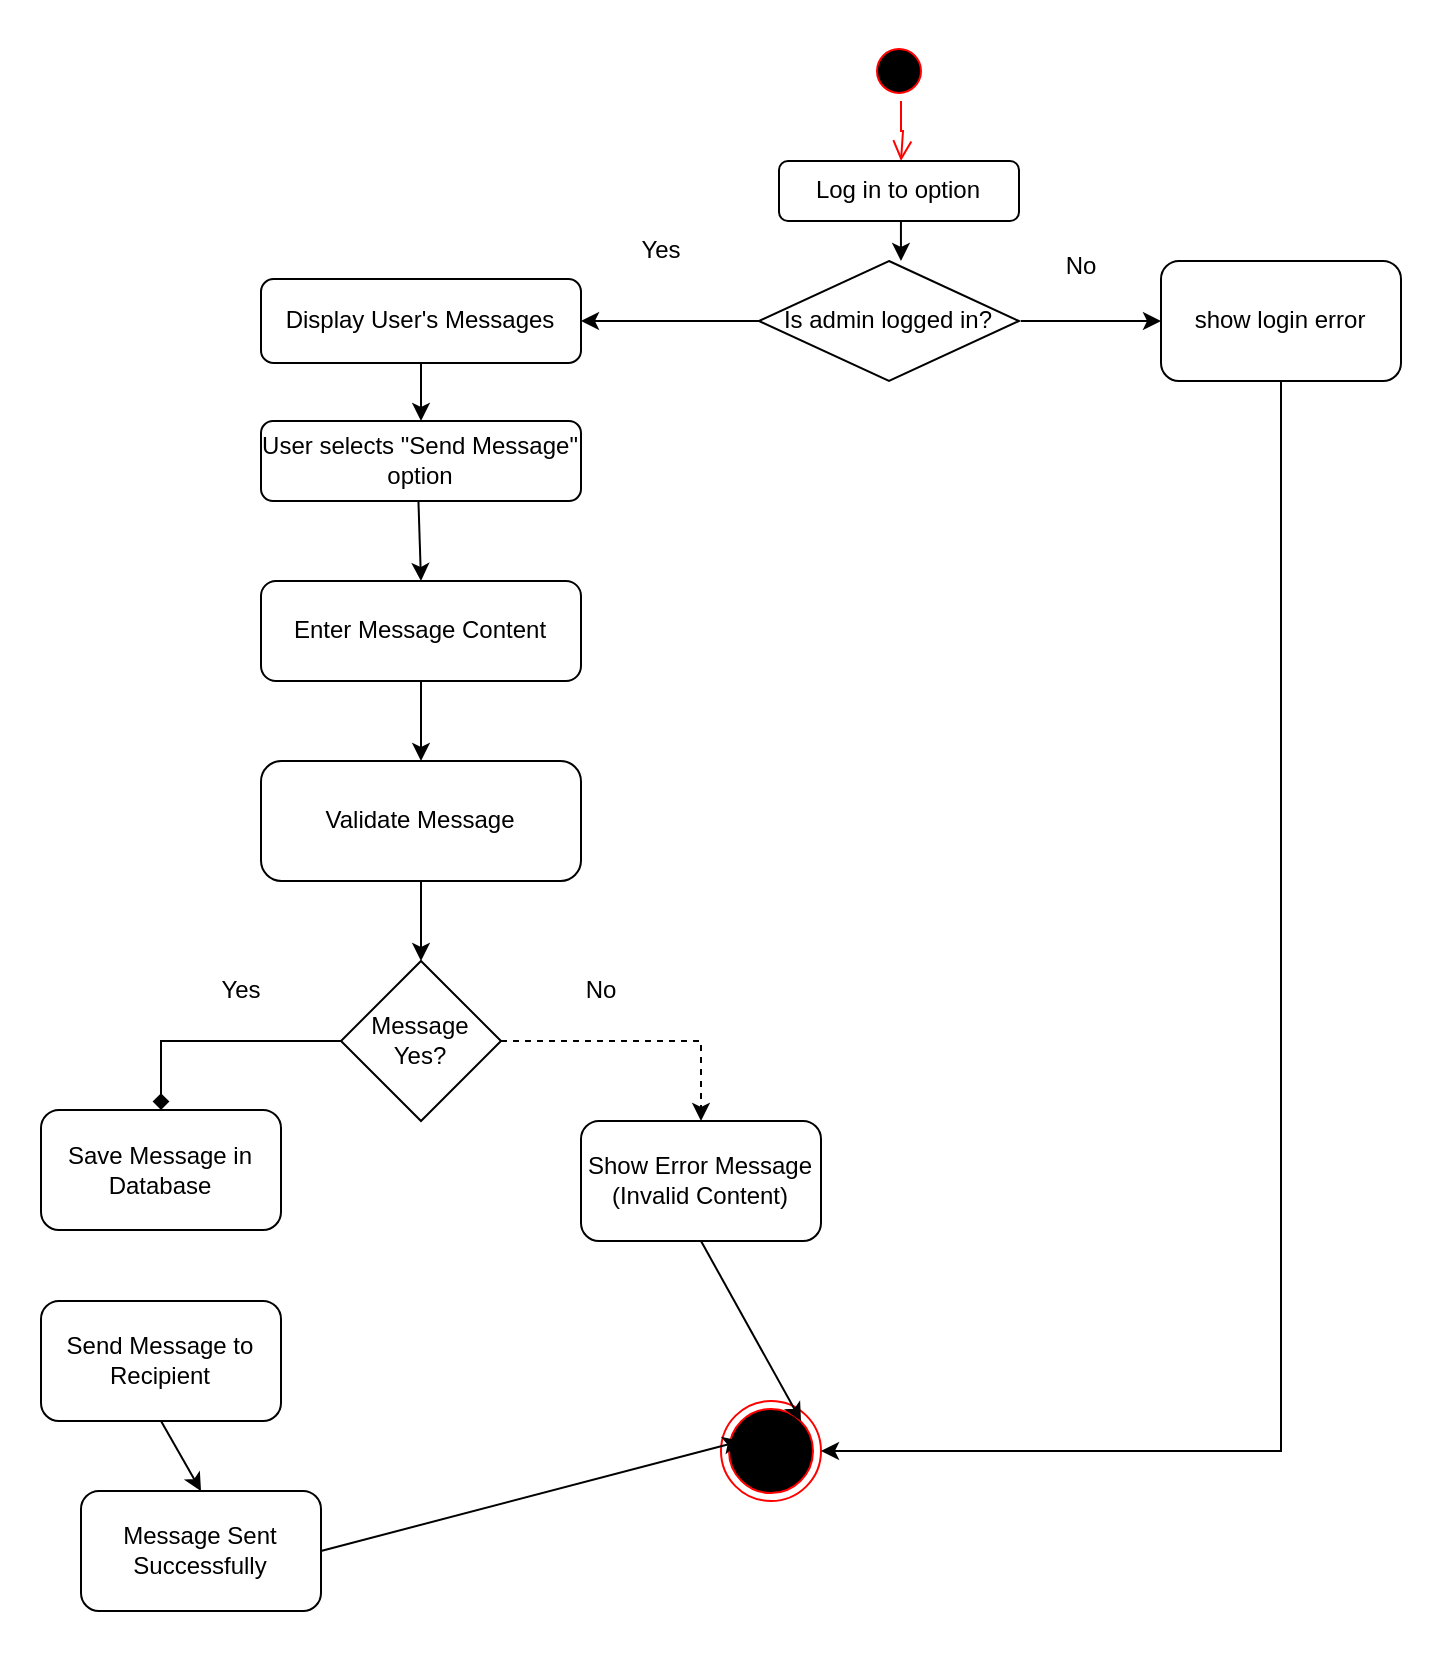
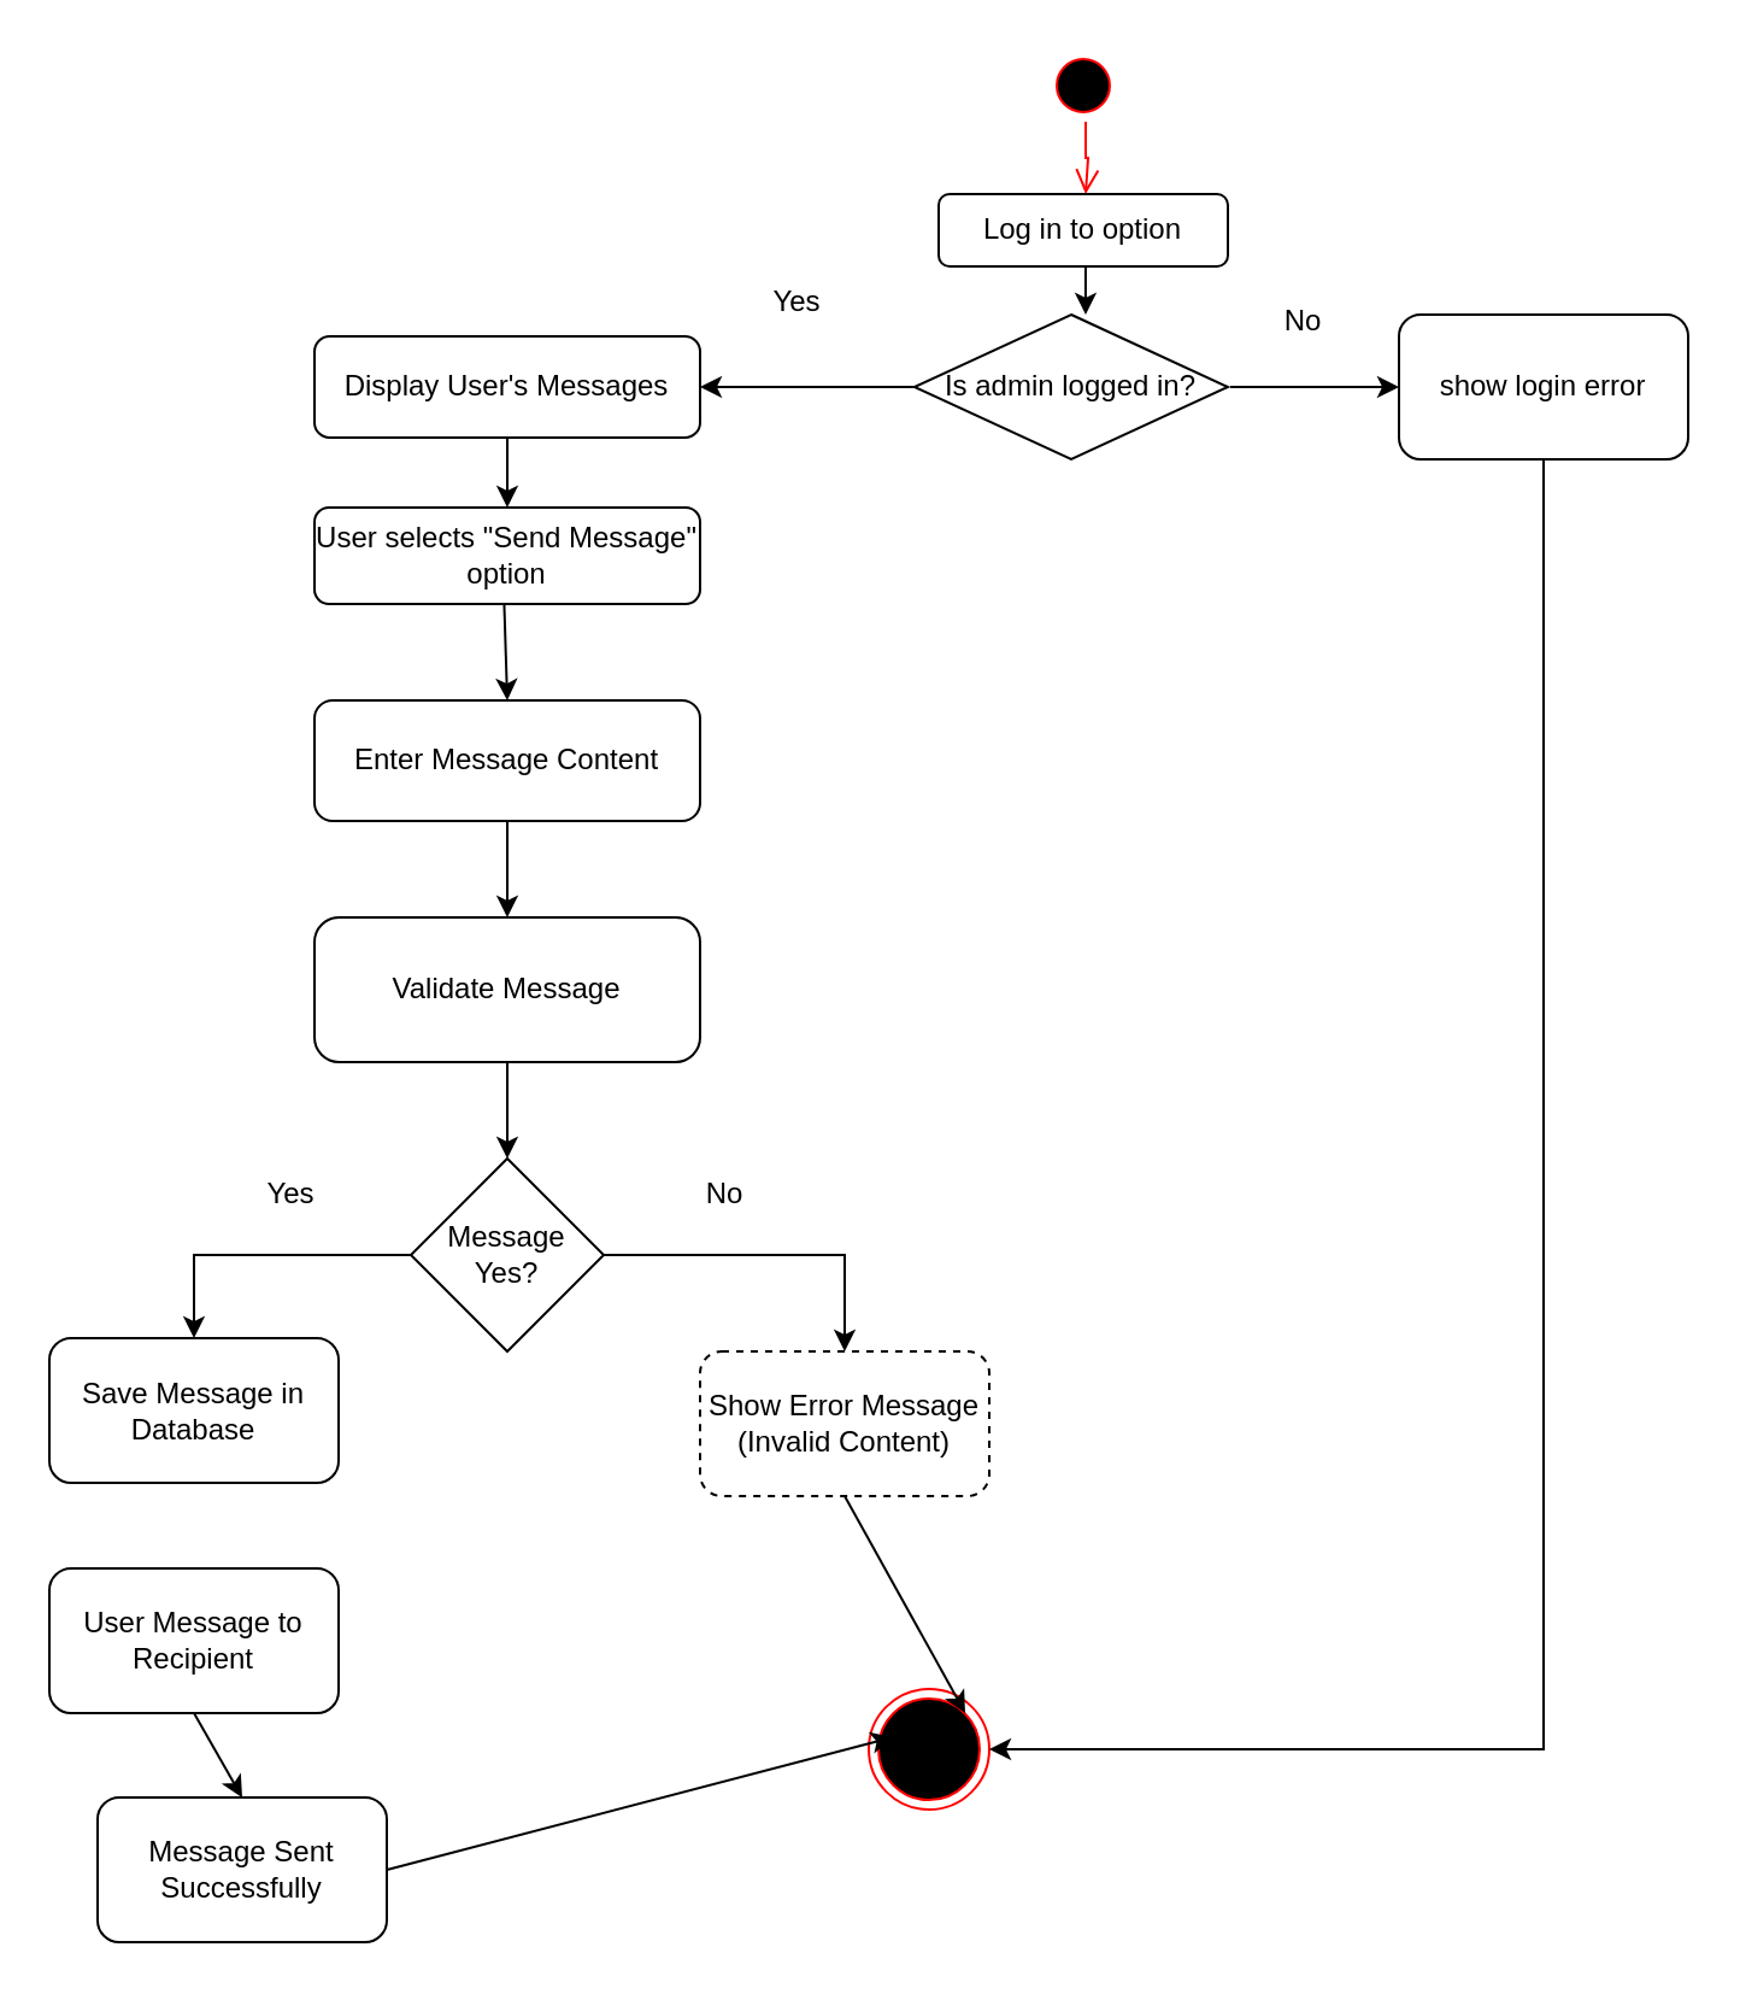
  <mxCell id="0" />
  <mxCell id="1" parent="0" />
  <mxCell id="2" value="" style="ellipse;html=1;shape=startState;fillColor=#000000;strokeColor=#ff0000;" parent="1" vertex="1"><mxGeometry x="434" y="20" width="30" height="30" as="geometry" /></mxCell>
  <mxCell id="3" value="" style="edgeStyle=orthogonalEdgeStyle;html=1;verticalAlign=bottom;endArrow=open;endSize=8;strokeColor=#ff0000;rounded=0;" parent="1" source="2" edge="1"><mxGeometry relative="1" as="geometry"><mxPoint x="450" y="80" as="targetPoint" /><Array as="points"><mxPoint x="450" y="65" /><mxPoint x="451" y="65" /></Array></mxGeometry></mxCell>
  <mxCell id="4" value="Log in to option" style="rounded=1;whiteSpace=wrap;html=1;" parent="1" vertex="1"><mxGeometry x="389" y="80" width="120" height="30" as="geometry" /></mxCell>
  <mxCell id="5" value="Is admin logged in?" style="rhombus;whiteSpace=wrap;html=1;" parent="1" vertex="1"><mxGeometry x="379" y="130" width="130" height="60" as="geometry" /></mxCell>
  <mxCell id="6" value="" style="endArrow=classic;html=1;rounded=0;exitX=0.508;exitY=1;exitDx=0;exitDy=0;exitPerimeter=0;" parent="1" source="4" edge="1"><mxGeometry width="50" height="50" relative="1" as="geometry"><mxPoint x="370" y="320" as="sourcePoint" /><mxPoint x="450" y="130" as="targetPoint" /></mxGeometry></mxCell>
  <mxCell id="7" value="" style="endArrow=classic;html=1;rounded=0;" parent="1" edge="1"><mxGeometry width="50" height="50" relative="1" as="geometry"><mxPoint x="380" y="160" as="sourcePoint" /><mxPoint x="290" y="160" as="targetPoint" /></mxGeometry></mxCell>
  <mxCell id="8" value="Display User's Messages" style="rounded=1;whiteSpace=wrap;html=1;" parent="1" vertex="1"><mxGeometry x="130" y="139" width="160" height="42" as="geometry" /></mxCell>
  <mxCell id="9" value="" style="endArrow=classic;html=1;rounded=0;exitX=0.5;exitY=1;exitDx=0;exitDy=0;exitPerimeter=0;" parent="1" source="25" edge="1"><mxGeometry width="50" height="50" relative="1" as="geometry"><mxPoint x="210" y="300" as="sourcePoint" /><mxPoint x="210" y="240" as="targetPoint" /></mxGeometry></mxCell>
  <mxCell id="10" value="Yes" style="text;html=1;align=center;verticalAlign=middle;resizable=0;points=[];autosize=1;strokeColor=none;fillColor=none;" parent="1" vertex="1"><mxGeometry x="310" y="110" width="40" height="30" as="geometry" /></mxCell>
  <mxCell id="11" value="" style="endArrow=classic;html=1;rounded=0;" parent="1" edge="1"><mxGeometry width="50" height="50" relative="1" as="geometry"><mxPoint x="510" y="160" as="sourcePoint" /><mxPoint x="580" y="160" as="targetPoint" /></mxGeometry></mxCell>
  <mxCell id="12" value="No" style="text;html=1;align=center;verticalAlign=middle;resizable=0;points=[];autosize=1;strokeColor=none;fillColor=none;" parent="1" vertex="1"><mxGeometry x="520" y="118" width="40" height="30" as="geometry" /></mxCell>
  <mxCell id="13" value="show login error" style="rounded=1;whiteSpace=wrap;html=1;" parent="1" vertex="1"><mxGeometry x="580" y="130" width="120" height="60" as="geometry" /></mxCell>
  <mxCell id="14" value="" style="ellipse;html=1;shape=endState;fillColor=#000000;strokeColor=#ff0000;" parent="1" vertex="1"><mxGeometry x="640" y="430" height="30" as="geometry" /></mxCell>
  <mxCell id="15" value="" style="endArrow=classic;html=1;rounded=0;exitX=0.492;exitY=1;exitDx=0;exitDy=0;exitPerimeter=0;" parent="1" source="25" edge="1"><mxGeometry width="50" height="50" relative="1" as="geometry"><mxPoint x="210.05" y="360" as="sourcePoint" /><mxPoint x="210" y="290" as="targetPoint" /></mxGeometry></mxCell>
  <mxCell id="16" value="Enter Message Content" style="rounded=1;whiteSpace=wrap;html=1;" parent="1" vertex="1"><mxGeometry x="130" y="290" width="160" height="50" as="geometry" /></mxCell>
  <mxCell id="17" value="" style="endArrow=classic;html=1;rounded=0;exitX=0.5;exitY=1;exitDx=0;exitDy=0;" parent="1" source="16" edge="1"><mxGeometry width="50" height="50" relative="1" as="geometry"><mxPoint x="220" y="420" as="sourcePoint" /><mxPoint x="210" y="380" as="targetPoint" /><Array as="points" /></mxGeometry></mxCell>
  <mxCell id="18" value="" style="ellipse;html=1;shape=endState;fillColor=#000000;strokeColor=#ff0000;" parent="1" vertex="1"><mxGeometry x="360" y="700" width="50" height="50" as="geometry" /></mxCell>
  <mxCell id="19" value="" style="endArrow=classic;html=1;rounded=0;exitX=0.5;exitY=1;exitDx=0;exitDy=0;exitPerimeter=0;" parent="1" source="13" target="18" edge="1"><mxGeometry width="50" height="50" relative="1" as="geometry"><mxPoint x="520" y="400" as="sourcePoint" /><mxPoint x="640" y="510" as="targetPoint" /><Array as="points"><mxPoint x="640" y="380" /><mxPoint x="640" y="725" /></Array></mxGeometry></mxCell>
  <mxCell id="20" value="Validate Message" style="rounded=1;whiteSpace=wrap;html=1;arcSize=17;" parent="1" vertex="1"><mxGeometry x="130" y="380" width="160" height="60" as="geometry" /></mxCell>
- <mxCell id="21" value="" style="endArrow=classic;html=1;rounded=0;exitX=1;exitY=0.5;exitDx=0;exitDy=0;exitPerimeter=0;entryX=0.5;entryY=0;entryDx=0;entryDy=0;dashed=1;" parent="1" source="23" target="33" edge="1"><mxGeometry width="50" height="50" relative="1" as="geometry"><mxPoint x="260" y="530" as="sourcePoint" /><mxPoint x="370" y="520" as="targetPoint" /><Array as="points"><mxPoint x="350" y="520" /></Array></mxGeometry></mxCell>
+ <mxCell id="21" value="" style="endArrow=classic;html=1;rounded=0;exitX=1;exitY=0.5;exitDx=0;exitDy=0;exitPerimeter=0;entryX=0.5;entryY=0;entryDx=0;entryDy=0;" parent="1" source="23" target="33" edge="1"><mxGeometry width="50" height="50" relative="1" as="geometry"><mxPoint x="260" y="530" as="sourcePoint" /><mxPoint x="370" y="520" as="targetPoint" /><Array as="points"><mxPoint x="350" y="520" /></Array></mxGeometry></mxCell>
  <mxCell id="22" value="" style="endArrow=classic;html=1;rounded=0;exitX=0.5;exitY=1;exitDx=0;exitDy=0;exitPerimeter=0;" parent="1" source="20" edge="1"><mxGeometry width="50" height="50" relative="1" as="geometry"><mxPoint x="400" y="550" as="sourcePoint" /><mxPoint x="210" y="480" as="targetPoint" /></mxGeometry></mxCell>
  <mxCell id="23" value="Message Yes?" style="rhombus;whiteSpace=wrap;html=1;" vertex="1" parent="1"><mxGeometry x="170" y="480" width="80" height="80" as="geometry" /></mxCell>
  <mxCell id="24" value="" style="endArrow=classic;html=1;rounded=0;exitX=0.5;exitY=1;exitDx=0;exitDy=0;exitPerimeter=0;" edge="1" parent="1" source="8" target="25"><mxGeometry width="50" height="50" relative="1" as="geometry"><mxPoint x="210" y="181" as="sourcePoint" /><mxPoint x="210" y="240" as="targetPoint" /></mxGeometry></mxCell>
  <mxCell id="25" value="User selects &quot;Send Message&quot; option" style="rounded=1;whiteSpace=wrap;html=1;" parent="1" vertex="1"><mxGeometry x="130" y="210" width="160" height="40" as="geometry" /></mxCell>
- <mxCell id="26" value="" style="endArrow=diamond;html=1;rounded=0;exitX=0;exitY=0.5;exitDx=0;exitDy=0;entryX=0.5;entryY=0;entryDx=0;entryDy=0;entryPerimeter=0;" edge="1" parent="1" source="23" target="29"><mxGeometry width="50" height="50" relative="1" as="geometry"><mxPoint x="280" y="680" as="sourcePoint" /><mxPoint x="20" y="520" as="targetPoint" /><Array as="points"><mxPoint x="80" y="520" /></Array></mxGeometry></mxCell>
+ <mxCell id="26" value="" style="endArrow=classic;html=1;rounded=0;exitX=0;exitY=0.5;exitDx=0;exitDy=0;entryX=0.5;entryY=0;entryDx=0;entryDy=0;entryPerimeter=0;" edge="1" parent="1" source="23" target="29"><mxGeometry width="50" height="50" relative="1" as="geometry"><mxPoint x="280" y="680" as="sourcePoint" /><mxPoint x="20" y="520" as="targetPoint" /><Array as="points"><mxPoint x="80" y="520" /></Array></mxGeometry></mxCell>
  <mxCell id="27" value="No" style="text;html=1;align=center;verticalAlign=middle;resizable=0;points=[];autosize=1;strokeColor=none;fillColor=none;" vertex="1" parent="1"><mxGeometry x="280" y="480" width="40" height="30" as="geometry" /></mxCell>
  <mxCell id="28" value="Yes" style="text;html=1;align=center;verticalAlign=middle;resizable=0;points=[];autosize=1;strokeColor=none;fillColor=none;" vertex="1" parent="1"><mxGeometry x="100" y="480" width="40" height="30" as="geometry" /></mxCell>
  <mxCell id="29" value="Save Message in Database" style="rounded=1;whiteSpace=wrap;html=1;" vertex="1" parent="1"><mxGeometry x="20" y="554.5" width="120" height="60" as="geometry" /></mxCell>
- <mxCell id="30" value="Send Message to Recipient" style="rounded=1;whiteSpace=wrap;html=1;" vertex="1" parent="1"><mxGeometry x="20" y="650" width="120" height="60" as="geometry" /></mxCell>
+ <mxCell id="30" value="User Message to Recipient" style="rounded=1;whiteSpace=wrap;html=1;" vertex="1" parent="1"><mxGeometry x="20" y="650" width="120" height="60" as="geometry" /></mxCell>
  <mxCell id="31" value="Message Sent Successfully" style="rounded=1;whiteSpace=wrap;html=1;" vertex="1" parent="1"><mxGeometry x="40" y="745" width="120" height="60" as="geometry" /></mxCell>
  <mxCell id="32" value="" style="endArrow=classic;html=1;rounded=0;exitX=0.5;exitY=1;exitDx=0;exitDy=0;exitPerimeter=0;entryX=0.5;entryY=0;entryDx=0;entryDy=0;" edge="1" parent="1" source="30" target="31"><mxGeometry width="50" height="50" relative="1" as="geometry"><mxPoint x="260" y="660" as="sourcePoint" /><mxPoint x="260" y="850" as="targetPoint" /></mxGeometry></mxCell>
- <mxCell id="33" value="Show Error Message (Invalid Content)" style="rounded=1;whiteSpace=wrap;html=1;" vertex="1" parent="1"><mxGeometry x="290" y="560" width="120" height="60" as="geometry" /></mxCell>
+ <mxCell id="33" value="Show Error Message (Invalid Content)" style="rounded=1;whiteSpace=wrap;html=1;dashed=1;" vertex="1" parent="1"><mxGeometry x="290" y="560" width="120" height="60" as="geometry" /></mxCell>
  <mxCell id="34" value="" style="endArrow=classic;html=1;rounded=0;entryX=0.8;entryY=0.2;entryDx=0;entryDy=0;entryPerimeter=0;exitX=0.5;exitY=1;exitDx=0;exitDy=0;exitPerimeter=0;" edge="1" parent="1" source="33" target="18"><mxGeometry width="50" height="50" relative="1" as="geometry"><mxPoint x="400" y="630" as="sourcePoint" /><mxPoint x="310" y="610" as="targetPoint" /></mxGeometry></mxCell>
  <mxCell id="35" value="" style="endArrow=classic;html=1;rounded=0;exitX=1;exitY=0.5;exitDx=0;exitDy=0;exitPerimeter=0;entryX=0.2;entryY=0.4;entryDx=0;entryDy=0;entryPerimeter=0;" edge="1" parent="1" source="31" target="18"><mxGeometry width="50" height="50" relative="1" as="geometry"><mxPoint x="260" y="660" as="sourcePoint" /><mxPoint x="310" y="610" as="targetPoint" /></mxGeometry></mxCell>
